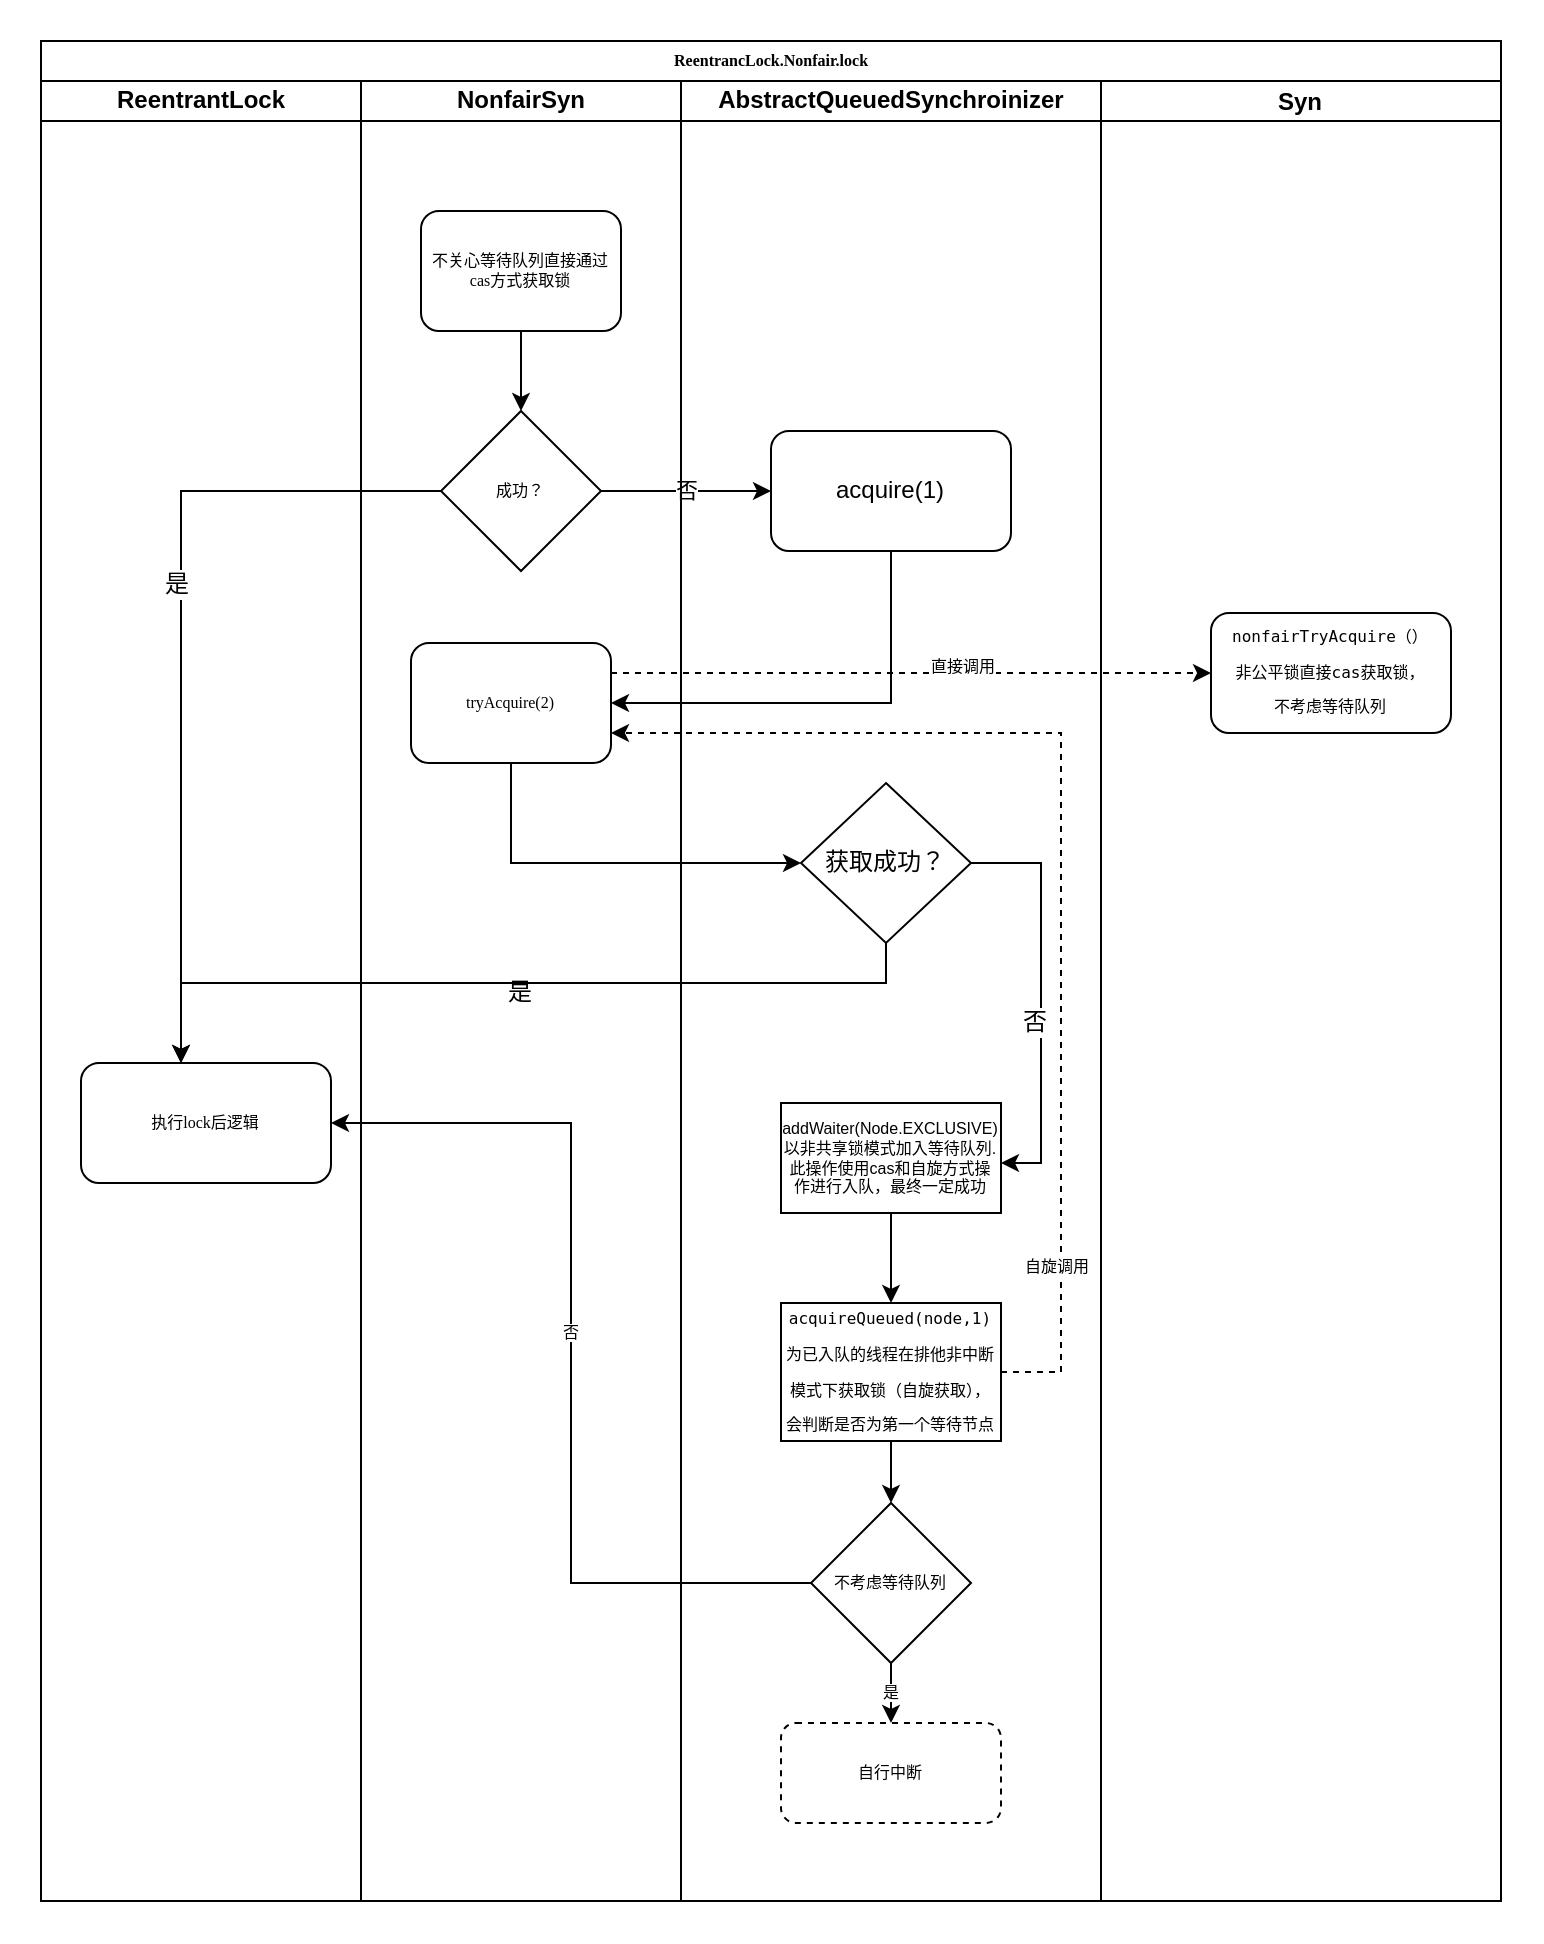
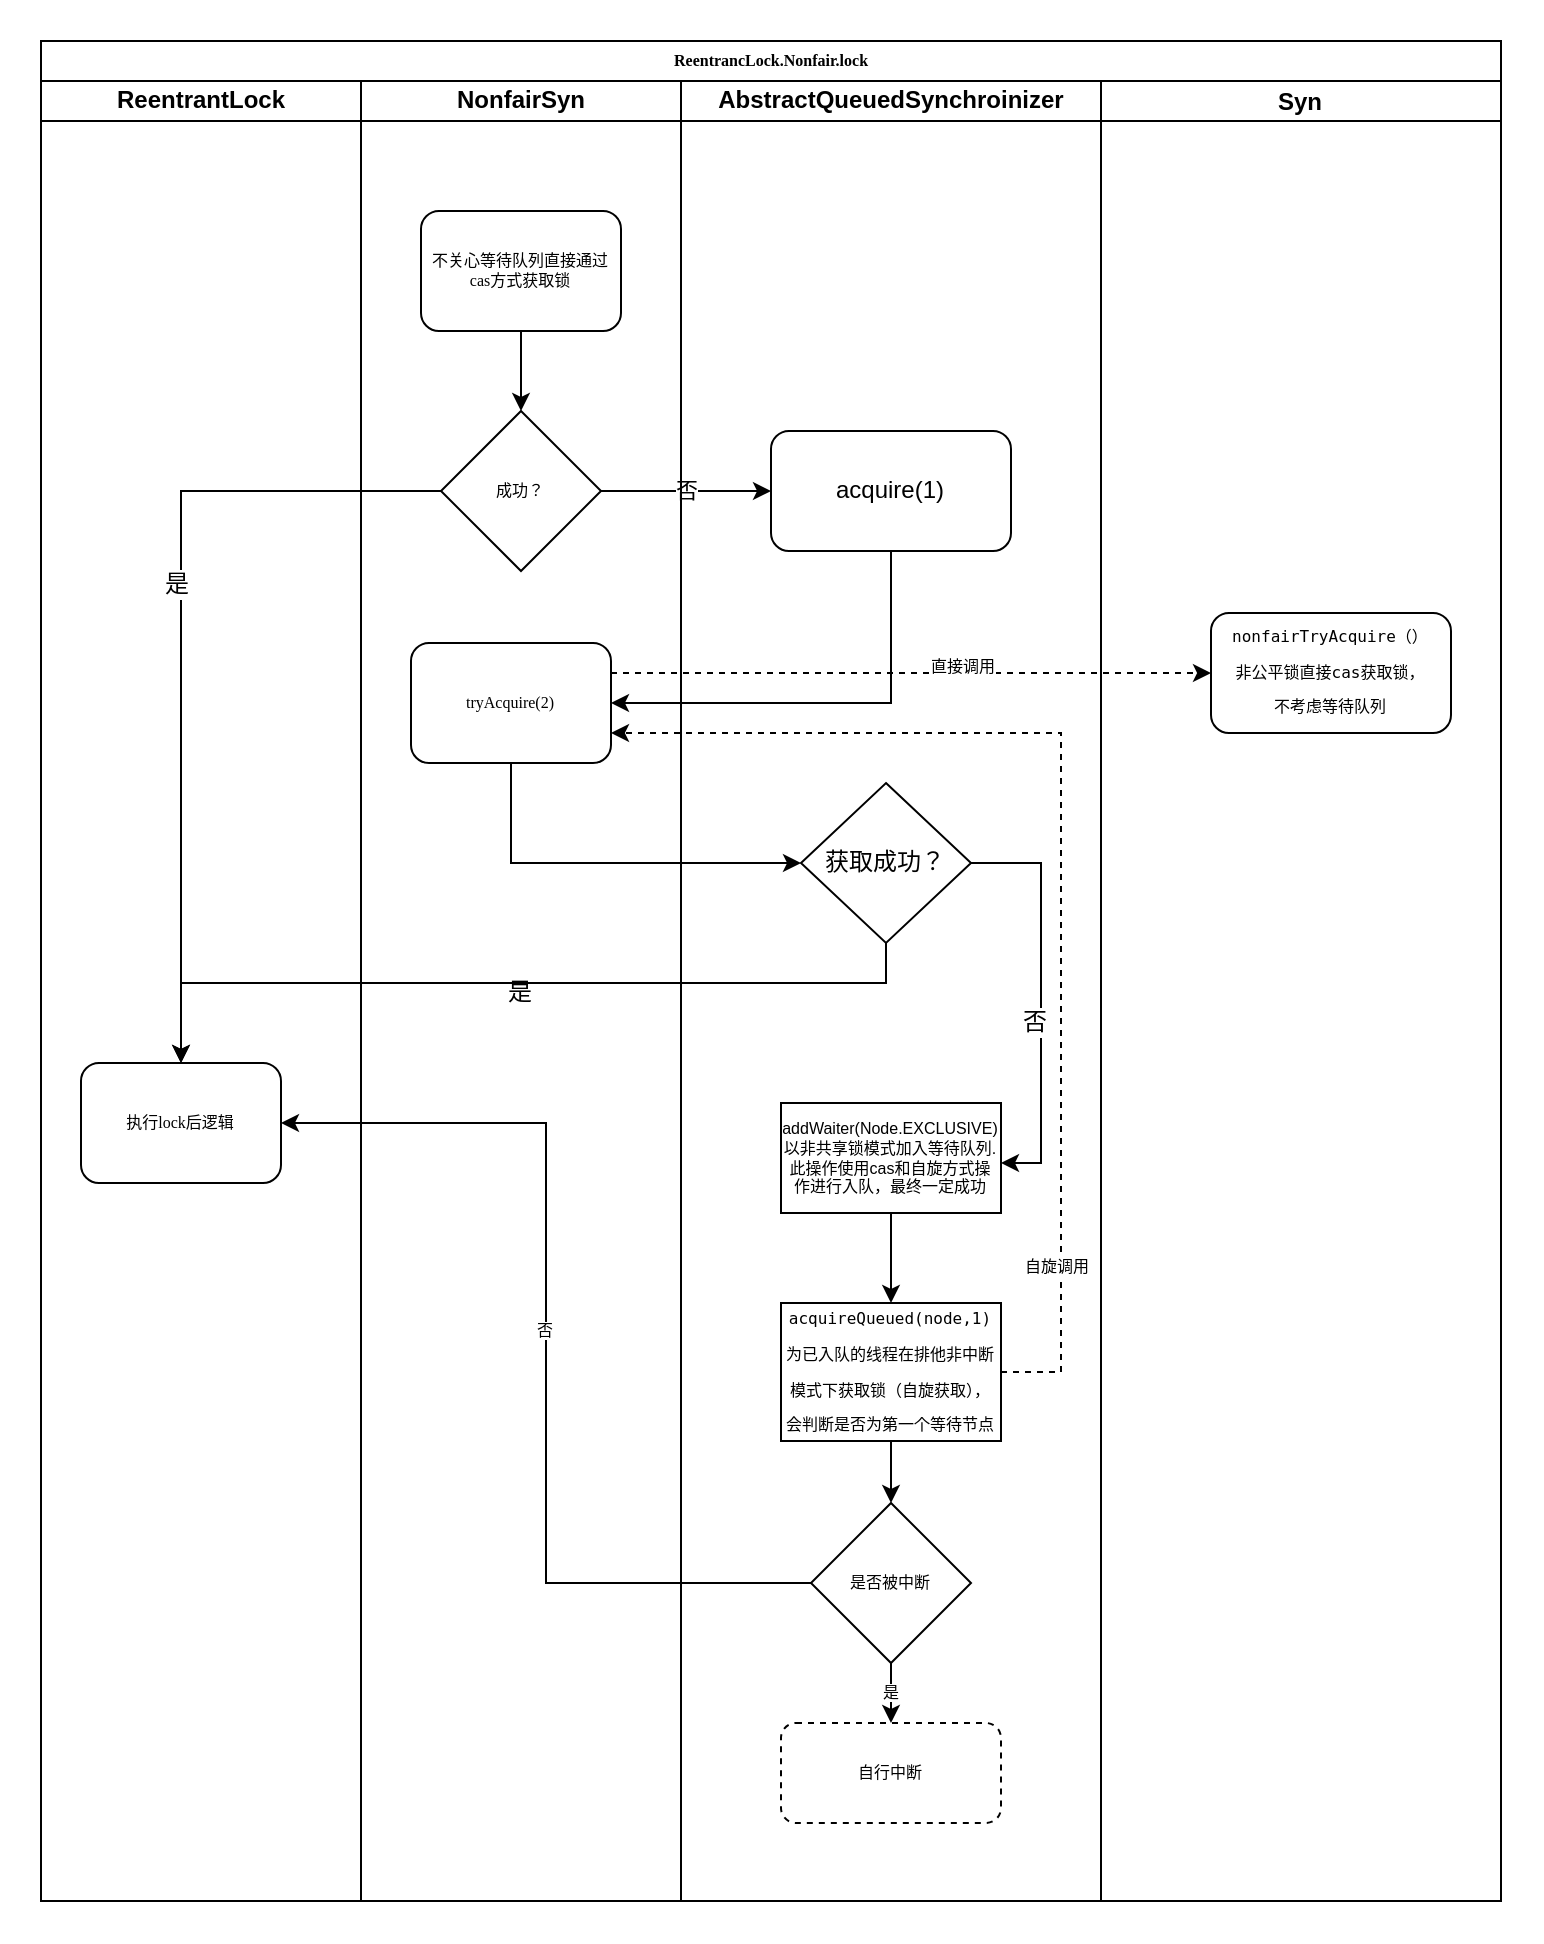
  <mxCell id="0" />
  <mxCell id="1" parent="0" />
  <mxCell id="2" value="ReentrancLock.Nonfair.lock&lt;br&gt;" style="swimlane;html=1;childLayout=stackLayout;startSize=20;rounded=0;shadow=0;labelBackgroundColor=none;strokeColor=#000000;strokeWidth=1;fillColor=#ffffff;fontFamily=Verdana;fontSize=8;fontColor=#000000;align=center;" parent="1" vertex="1"><mxGeometry x="20" y="20" width="730" height="930" as="geometry" /></mxCell>
  <mxCell id="3" value="ReentrantLock" style="swimlane;html=1;startSize=20;" parent="2" vertex="1"><mxGeometry y="20" width="160" height="910" as="geometry" /></mxCell>
- <mxCell id="4" value="执行lock后逻辑" style="rounded=1;whiteSpace=wrap;html=1;shadow=0;labelBackgroundColor=none;strokeColor=#000000;strokeWidth=1;fillColor=#ffffff;fontFamily=Verdana;fontSize=8;fontColor=#000000;align=center;" parent="3" vertex="1"><mxGeometry x="20" y="491" width="125" height="60" as="geometry" /></mxCell>
+ <mxCell id="4" value="执行lock后逻辑" style="rounded=1;whiteSpace=wrap;html=1;shadow=0;labelBackgroundColor=none;strokeColor=#000000;strokeWidth=1;fillColor=#ffffff;fontFamily=Verdana;fontSize=8;fontColor=#000000;align=center;" parent="3" vertex="1"><mxGeometry x="20" y="491" width="100" height="60" as="geometry" /></mxCell>
  <mxCell id="5" value="NonfairSyn" style="swimlane;html=1;startSize=20;" parent="2" vertex="1"><mxGeometry x="160" y="20" width="160" height="910" as="geometry" /></mxCell>
  <mxCell id="6" value="tryAcquire(2)&lt;br&gt;" style="rounded=1;whiteSpace=wrap;html=1;shadow=0;labelBackgroundColor=none;strokeColor=#000000;strokeWidth=1;fillColor=#ffffff;fontFamily=Verdana;fontSize=8;fontColor=#000000;align=center;" parent="5" vertex="1"><mxGeometry x="25" y="281" width="100" height="60" as="geometry" /></mxCell>
  <mxCell id="7" style="edgeStyle=orthogonalEdgeStyle;rounded=0;orthogonalLoop=1;jettySize=auto;html=1;entryX=0.5;entryY=0;entryDx=0;entryDy=0;fontSize=8;" parent="5" source="8" target="9" edge="1"><mxGeometry relative="1" as="geometry" /></mxCell>
  <mxCell id="8" value="不关心等待队列直接通过cas方式获取锁" style="rounded=1;whiteSpace=wrap;html=1;shadow=0;labelBackgroundColor=none;strokeColor=#000000;strokeWidth=1;fillColor=#ffffff;fontFamily=Verdana;fontSize=8;fontColor=#000000;align=center;" parent="5" vertex="1"><mxGeometry x="30" y="65" width="100" height="60" as="geometry" /></mxCell>
  <mxCell id="9" value="成功？" style="rhombus;whiteSpace=wrap;html=1;fontSize=8;" parent="5" vertex="1"><mxGeometry x="40" y="165" width="80" height="80" as="geometry" /></mxCell>
  <mxCell id="10" style="edgeStyle=orthogonalEdgeStyle;rounded=0;orthogonalLoop=1;jettySize=auto;html=1;entryX=0;entryY=0.5;entryDx=0;entryDy=0;" parent="2" source="6" target="21" edge="1"><mxGeometry relative="1" as="geometry"><Array as="points"><mxPoint x="235" y="411" /></Array></mxGeometry></mxCell>
  <mxCell id="11" style="edgeStyle=orthogonalEdgeStyle;rounded=0;orthogonalLoop=1;jettySize=auto;html=1;" parent="2" source="21" target="4" edge="1"><mxGeometry relative="1" as="geometry"><Array as="points"><mxPoint x="423" y="471" /><mxPoint x="70" y="471" /></Array></mxGeometry></mxCell>
  <mxCell id="12" value="" style="edgeStyle=orthogonalEdgeStyle;rounded=0;orthogonalLoop=1;jettySize=auto;html=1;" parent="2" source="21" edge="1"><mxGeometry relative="1" as="geometry"><mxPoint x="480" y="561" as="targetPoint" /><Array as="points"><mxPoint x="500" y="411" /><mxPoint x="500" y="561" /></Array></mxGeometry></mxCell>
  <mxCell id="13" value="否" style="text;html=1;resizable=0;points=[];align=center;verticalAlign=middle;labelBackgroundColor=#ffffff;" parent="12" vertex="1" connectable="0"><mxGeometry x="0.112" y="-4" relative="1" as="geometry"><mxPoint as="offset" /></mxGeometry></mxCell>
  <mxCell id="14" style="edgeStyle=orthogonalEdgeStyle;rounded=0;orthogonalLoop=1;jettySize=auto;html=1;entryX=1;entryY=0.5;entryDx=0;entryDy=0;fontSize=8;" parent="2" source="26" target="4" edge="1"><mxGeometry relative="1" as="geometry" /></mxCell>
  <mxCell id="15" value="否" style="text;html=1;resizable=0;points=[];align=center;verticalAlign=middle;labelBackgroundColor=#ffffff;fontSize=8;" parent="14" vertex="1" connectable="0"><mxGeometry x="0.046" y="1" relative="1" as="geometry"><mxPoint as="offset" /></mxGeometry></mxCell>
  <mxCell id="16" style="edgeStyle=orthogonalEdgeStyle;rounded=0;orthogonalLoop=1;jettySize=auto;html=1;exitX=1;exitY=0.5;exitDx=0;exitDy=0;entryX=1;entryY=0.75;entryDx=0;entryDy=0;fontSize=8;dashed=1;" parent="2" source="25" target="6" edge="1"><mxGeometry relative="1" as="geometry"><Array as="points"><mxPoint x="510" y="666" /><mxPoint x="510" y="346" /></Array></mxGeometry></mxCell>
  <mxCell id="17" value="自旋调用&lt;br&gt;" style="text;html=1;resizable=0;points=[];align=center;verticalAlign=middle;labelBackgroundColor=#ffffff;fontSize=8;" parent="16" vertex="1" connectable="0"><mxGeometry x="-0.711" y="3" relative="1" as="geometry"><mxPoint as="offset" /></mxGeometry></mxCell>
  <mxCell id="18" value="否" style="edgeStyle=orthogonalEdgeStyle;rounded=0;orthogonalLoop=1;jettySize=auto;html=1;entryX=0;entryY=0.5;entryDx=0;entryDy=0;exitX=1;exitY=0.5;exitDx=0;exitDy=0;" parent="2" source="9" target="20" edge="1"><mxGeometry relative="1" as="geometry"><mxPoint x="290" y="225" as="sourcePoint" /></mxGeometry></mxCell>
  <mxCell id="19" value="AbstractQueuedSynchroinizer&lt;br&gt;" style="swimlane;html=1;startSize=20;" parent="2" vertex="1"><mxGeometry x="320" y="20" width="210" height="910" as="geometry" /></mxCell>
  <mxCell id="20" value="acquire(1)" style="rounded=1;whiteSpace=wrap;html=1;" parent="19" vertex="1"><mxGeometry x="45" y="175" width="120" height="60" as="geometry" /></mxCell>
  <mxCell id="21" value="获取成功？" style="rhombus;whiteSpace=wrap;html=1;" parent="19" vertex="1"><mxGeometry x="60" y="351" width="85" height="80" as="geometry" /></mxCell>
  <mxCell id="22" value="" style="edgeStyle=orthogonalEdgeStyle;rounded=0;orthogonalLoop=1;jettySize=auto;html=1;fontSize=8;" parent="19" source="23" target="25" edge="1"><mxGeometry relative="1" as="geometry" /></mxCell>
  <mxCell id="23" value="&lt;span style=&quot;font-size: 8px&quot;&gt;addWaiter(&lt;/span&gt;&lt;span style=&quot;font-size: 8px&quot;&gt;Node.&lt;/span&gt;&lt;span style=&quot;font-size: 8px&quot;&gt;EXCLUSIVE&lt;/span&gt;&lt;span style=&quot;font-size: 8px&quot;&gt;)&lt;/span&gt;&lt;span style=&quot;font-size: 8px&quot;&gt;以非共享锁模式加入等待队列.此操作使用cas和自旋方式操作进行入队，最终一定成功&lt;/span&gt;&lt;br style=&quot;font-size: 8px&quot;&gt;" style="rounded=0;whiteSpace=wrap;html=1;fontSize=8;" parent="19" vertex="1"><mxGeometry x="50" y="511" width="110" height="55" as="geometry" /></mxCell>
  <mxCell id="24" value="" style="edgeStyle=orthogonalEdgeStyle;rounded=0;orthogonalLoop=1;jettySize=auto;html=1;fontSize=8;" parent="19" source="25" edge="1"><mxGeometry relative="1" as="geometry"><mxPoint x="105" y="711" as="targetPoint" /></mxGeometry></mxCell>
  <mxCell id="25" value="&lt;pre style=&quot;font-size: 8px&quot;&gt;acquireQueued(node,1)&lt;/pre&gt;&lt;pre style=&quot;font-size: 8px&quot;&gt;为已入队的线程在排他非中断&lt;/pre&gt;&lt;pre style=&quot;font-size: 8px&quot;&gt;模式下获取锁（自旋获取），&lt;/pre&gt;&lt;pre style=&quot;font-size: 8px&quot;&gt;会判断是否为第一个等待节点&lt;/pre&gt;" style="rounded=0;whiteSpace=wrap;html=1;fontSize=8;" parent="19" vertex="1"><mxGeometry x="50" y="611" width="110" height="69" as="geometry" /></mxCell>
- <mxCell id="26" value="不考虑等待队列" style="rhombus;whiteSpace=wrap;html=1;fontSize=8;" parent="19" vertex="1"><mxGeometry x="65" y="711" width="80" height="80" as="geometry" /></mxCell>
+ <mxCell id="26" value="是否被中断" style="rhombus;whiteSpace=wrap;html=1;fontSize=8;" parent="19" vertex="1"><mxGeometry x="65" y="711" width="80" height="80" as="geometry" /></mxCell>
  <mxCell id="27" value="自行中断" style="rounded=1;whiteSpace=wrap;html=1;fontSize=8;dashed=1;" parent="19" vertex="1"><mxGeometry x="50" y="821" width="110" height="50" as="geometry" /></mxCell>
  <mxCell id="28" value="是" style="edgeStyle=orthogonalEdgeStyle;rounded=0;orthogonalLoop=1;jettySize=auto;html=1;fontSize=8;entryX=0.5;entryY=0;entryDx=0;entryDy=0;" parent="19" source="26" target="27" edge="1"><mxGeometry relative="1" as="geometry"><mxPoint x="105" y="841" as="targetPoint" /></mxGeometry></mxCell>
  <mxCell id="29" style="edgeStyle=orthogonalEdgeStyle;rounded=0;orthogonalLoop=1;jettySize=auto;html=1;exitX=0.5;exitY=1;exitDx=0;exitDy=0;entryX=1;entryY=0.5;entryDx=0;entryDy=0;" parent="2" source="20" target="6" edge="1"><mxGeometry relative="1" as="geometry" /></mxCell>
  <mxCell id="30" style="edgeStyle=orthogonalEdgeStyle;rounded=0;orthogonalLoop=1;jettySize=auto;html=1;fontSize=8;exitX=0;exitY=0.5;exitDx=0;exitDy=0;" parent="2" source="9" edge="1" target="4"><mxGeometry relative="1" as="geometry"><mxPoint x="70" y="512" as="targetPoint" /><Array as="points"><mxPoint x="70" y="225" /></Array></mxGeometry></mxCell>
  <mxCell id="31" value="是" style="text;html=1;resizable=0;points=[];align=center;verticalAlign=middle;labelBackgroundColor=#ffffff;" vertex="1" connectable="0" parent="30"><mxGeometry x="-0.375" y="46" relative="1" as="geometry"><mxPoint x="-49" y="46" as="offset" /></mxGeometry></mxCell>
  <mxCell id="32" style="edgeStyle=orthogonalEdgeStyle;rounded=0;orthogonalLoop=1;jettySize=auto;html=1;exitX=1;exitY=0.25;exitDx=0;exitDy=0;fontSize=8;dashed=1;entryX=0;entryY=0.5;entryDx=0;entryDy=0;" parent="2" source="6" target="35" edge="1"><mxGeometry relative="1" as="geometry"><mxPoint x="595" y="316" as="targetPoint" /></mxGeometry></mxCell>
  <mxCell id="33" value="直接调用" style="text;html=1;resizable=0;points=[];align=center;verticalAlign=middle;labelBackgroundColor=#ffffff;fontSize=8;" parent="32" vertex="1" connectable="0"><mxGeometry x="0.167" y="4" relative="1" as="geometry"><mxPoint as="offset" /></mxGeometry></mxCell>
  <mxCell id="34" value="Syn" style="swimlane;fontSize=12;startSize=20;" parent="2" vertex="1"><mxGeometry x="530" y="20" width="200" height="910" as="geometry" /></mxCell>
  <mxCell id="35" value="&lt;pre&gt;nonfairTryAcquire（）&lt;/pre&gt;&lt;pre&gt;非公平锁直接cas获取锁，&lt;/pre&gt;&lt;pre&gt;不考虑等待队列&lt;br&gt;&lt;/pre&gt;" style="rounded=1;whiteSpace=wrap;html=1;fontSize=8;" parent="34" vertex="1"><mxGeometry x="55" y="266" width="120" height="60" as="geometry" /></mxCell>
  <mxCell id="36" value="是" style="text;html=1;resizable=0;points=[];autosize=1;align=left;verticalAlign=top;spacingTop=-4;" parent="1" vertex="1"><mxGeometry x="252" y="486" width="30" height="20" as="geometry" /></mxCell>
